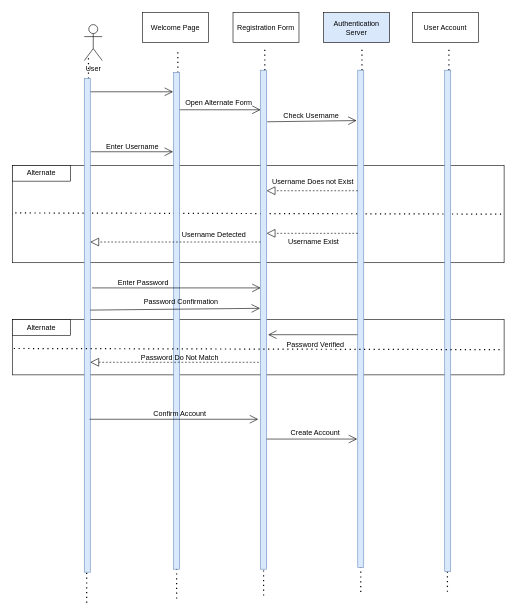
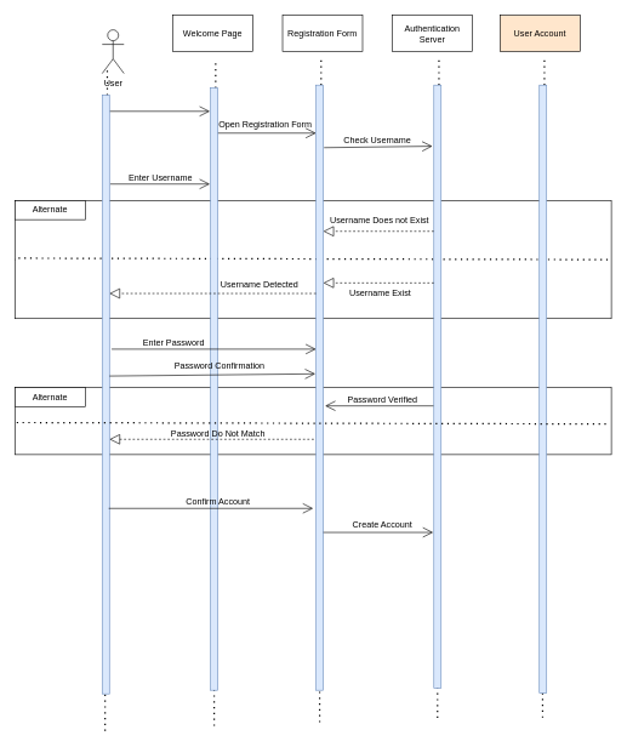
  <mxCell id="0" />
  <mxCell id="1" parent="0" />
  <mxCell id="2" value="" style="rounded=0;whiteSpace=wrap;html=1;" vertex="1" parent="1"><mxGeometry x="20" y="532" width="820" height="92" as="geometry" /></mxCell>
  <mxCell id="3" value="" style="endArrow=none;dashed=1;html=1;dashPattern=1 3;strokeWidth=2;rounded=0;entryX=1;entryY=0.5;entryDx=0;entryDy=0;exitX=0;exitY=0.5;exitDx=0;exitDy=0;" edge="1" parent="1" source="5" target="5"><mxGeometry width="50" height="50" relative="1" as="geometry"><mxPoint x="24" y="369" as="sourcePoint" /><mxPoint x="74" y="319" as="targetPoint" /></mxGeometry></mxCell>
  <mxCell id="4" value="" style="endArrow=none;dashed=1;html=1;dashPattern=1 3;strokeWidth=2;rounded=0;" edge="1" parent="1"><mxGeometry width="50" height="50" relative="1" as="geometry"><mxPoint x="439" y="992" as="sourcePoint" /><mxPoint x="438.5" y="469" as="targetPoint" /></mxGeometry></mxCell>
  <mxCell id="5" value="" style="rounded=0;whiteSpace=wrap;html=1;" vertex="1" parent="1"><mxGeometry x="20" y="275" width="820" height="162" as="geometry" /></mxCell>
  <mxCell id="6" value="" style="endArrow=none;dashed=1;html=1;dashPattern=1 3;strokeWidth=2;rounded=0;" edge="1" parent="1"><mxGeometry width="50" height="50" relative="1" as="geometry"><mxPoint x="294" y="997" as="sourcePoint" /><mxPoint x="293.5" y="470" as="targetPoint" /></mxGeometry></mxCell>
  <mxCell id="7" value="User" style="shape=umlActor;verticalLabelPosition=bottom;verticalAlign=top;html=1;" vertex="1" parent="1"><mxGeometry x="140" y="40" width="30" height="60" as="geometry" /></mxCell>
  <mxCell id="8" value="" style="endArrow=none;dashed=1;html=1;dashPattern=1 3;strokeWidth=2;rounded=0;" edge="1" parent="1" source="33"><mxGeometry width="50" height="50" relative="1" as="geometry"><mxPoint x="144" y="502.6" as="sourcePoint" /><mxPoint x="147" y="91" as="targetPoint" /></mxGeometry></mxCell>
  <mxCell id="9" value="" style="endArrow=none;dashed=1;html=1;dashPattern=1 3;strokeWidth=2;rounded=0;" edge="1" parent="1" target="33"><mxGeometry width="50" height="50" relative="1" as="geometry"><mxPoint x="144" y="1004" as="sourcePoint" /><mxPoint x="147" y="91" as="targetPoint" /></mxGeometry></mxCell>
  <mxCell id="10" value="Welcome Page" style="html=1;whiteSpace=wrap;" vertex="1" parent="1"><mxGeometry x="237" y="20" width="110" height="50" as="geometry" /></mxCell>
  <mxCell id="11" value="Registration Form" style="html=1;whiteSpace=wrap;" vertex="1" parent="1"><mxGeometry x="388" y="20" width="110" height="50" as="geometry" /></mxCell>
- <mxCell id="12" value="Authentication Server" style="html=1;whiteSpace=wrap;fillColor=#dae8fc;" vertex="1" parent="1"><mxGeometry x="539" y="20" width="110" height="50" as="geometry" /></mxCell>
- <mxCell id="13" value="User Account" style="html=1;whiteSpace=wrap;" vertex="1" parent="1"><mxGeometry x="687" y="20" width="110" height="50" as="geometry" /></mxCell>
+ <mxCell id="12" value="Authentication Server" style="html=1;whiteSpace=wrap;" vertex="1" parent="1"><mxGeometry x="539" y="20" width="110" height="50" as="geometry" /></mxCell>
+ <mxCell id="13" value="User Account" style="html=1;whiteSpace=wrap;fillColor=#ffe6cc;" vertex="1" parent="1"><mxGeometry x="687" y="20" width="110" height="50" as="geometry" /></mxCell>
  <mxCell id="14" value="" style="endArrow=none;dashed=1;html=1;dashPattern=1 3;strokeWidth=2;rounded=0;" edge="1" source="32" parent="1"><mxGeometry width="50" height="50" relative="1" as="geometry"><mxPoint x="293" y="492.6" as="sourcePoint" /><mxPoint x="296" y="81" as="targetPoint" /></mxGeometry></mxCell>
  <mxCell id="15" value="" style="endArrow=none;dashed=1;html=1;dashPattern=1 3;strokeWidth=2;rounded=0;" edge="1" source="29" parent="1"><mxGeometry width="50" height="50" relative="1" as="geometry"><mxPoint x="438" y="488.6" as="sourcePoint" /><mxPoint x="441" y="77" as="targetPoint" /></mxGeometry></mxCell>
  <mxCell id="16" value="" style="endArrow=none;dashed=1;html=1;dashPattern=1 3;strokeWidth=2;rounded=0;" edge="1" source="30" parent="1"><mxGeometry width="50" height="50" relative="1" as="geometry"><mxPoint x="600" y="488.6" as="sourcePoint" /><mxPoint x="603" y="77" as="targetPoint" /></mxGeometry></mxCell>
  <mxCell id="17" value="" style="endArrow=none;dashed=1;html=1;dashPattern=1 3;strokeWidth=2;rounded=0;" edge="1" target="30" parent="1"><mxGeometry width="50" height="50" relative="1" as="geometry"><mxPoint x="601" y="986" as="sourcePoint" /><mxPoint x="603" y="77" as="targetPoint" /></mxGeometry></mxCell>
  <mxCell id="18" value="" style="endArrow=none;dashed=1;html=1;dashPattern=1 3;strokeWidth=2;rounded=0;" edge="1" source="31" parent="1"><mxGeometry width="50" height="50" relative="1" as="geometry"><mxPoint x="745" y="488.6" as="sourcePoint" /><mxPoint x="748" y="77" as="targetPoint" /></mxGeometry></mxCell>
  <mxCell id="19" value="" style="endArrow=none;dashed=1;html=1;dashPattern=1 3;strokeWidth=2;rounded=0;" edge="1" parent="1"><mxGeometry width="50" height="50" relative="1" as="geometry"><mxPoint x="745.5" y="985.8" as="sourcePoint" /><mxPoint x="745.5" y="731" as="targetPoint" /></mxGeometry></mxCell>
  <mxCell id="20" value="" style="endArrow=open;endFill=1;endSize=12;html=1;rounded=0;" edge="1" parent="1"><mxGeometry width="160" relative="1" as="geometry"><mxPoint x="150" y="152" as="sourcePoint" /><mxPoint x="288" y="152" as="targetPoint" /></mxGeometry></mxCell>
  <mxCell id="21" value="" style="endArrow=open;endFill=1;endSize=12;html=1;rounded=0;" edge="1" parent="1" target="29"><mxGeometry width="160" relative="1" as="geometry"><mxPoint x="298" y="182" as="sourcePoint" /><mxPoint x="458" y="182" as="targetPoint" /></mxGeometry></mxCell>
- <mxCell id="22" value="Open Alternate Form" style="text;html=1;align=center;verticalAlign=middle;resizable=0;points=[];autosize=1;strokeColor=none;fillColor=none;" vertex="1" parent="1"><mxGeometry x="291" y="157" width="146" height="26" as="geometry" /></mxCell>
+ <mxCell id="22" value="Open Registration Form" style="text;html=1;align=center;verticalAlign=middle;resizable=0;points=[];autosize=1;strokeColor=none;fillColor=none;" vertex="1" parent="1"><mxGeometry x="291" y="157" width="146" height="26" as="geometry" /></mxCell>
  <mxCell id="23" value="" style="endArrow=open;endFill=1;endSize=12;html=1;rounded=0;" edge="1" parent="1"><mxGeometry width="160" relative="1" as="geometry"><mxPoint x="445" y="202" as="sourcePoint" /><mxPoint x="594" y="200" as="targetPoint" /></mxGeometry></mxCell>
  <mxCell id="24" value="Check Username" style="text;html=1;align=center;verticalAlign=middle;resizable=0;points=[];autosize=1;strokeColor=none;fillColor=none;" vertex="1" parent="1"><mxGeometry x="462" y="179" width="111" height="26" as="geometry" /></mxCell>
  <mxCell id="25" value="" style="endArrow=open;endFill=1;endSize=12;html=1;rounded=0;" edge="1" parent="1"><mxGeometry width="160" relative="1" as="geometry"><mxPoint x="151" y="252" as="sourcePoint" /><mxPoint x="288" y="252" as="targetPoint" /></mxGeometry></mxCell>
  <mxCell id="26" value="Enter Username" style="text;html=1;align=center;verticalAlign=middle;resizable=0;points=[];autosize=1;strokeColor=none;fillColor=none;" vertex="1" parent="1"><mxGeometry x="167" y="231" width="105" height="26" as="geometry" /></mxCell>
  <mxCell id="27" value="Alternate" style="rounded=0;whiteSpace=wrap;html=1;" vertex="1" parent="1"><mxGeometry x="20" y="275" width="97" height="26" as="geometry" /></mxCell>
  <mxCell id="28" value="" style="endArrow=none;dashed=1;html=1;dashPattern=1 3;strokeWidth=2;rounded=0;entryX=1;entryY=0.5;entryDx=0;entryDy=0;" edge="1" parent="1" target="5"><mxGeometry width="50" height="50" relative="1" as="geometry"><mxPoint x="25" y="354" as="sourcePoint" /><mxPoint x="75" y="304" as="targetPoint" /></mxGeometry></mxCell>
  <mxCell id="29" value="" style="html=1;points=[[0,0,0,0,5],[0,1,0,0,-5],[1,0,0,0,5],[1,1,0,0,-5]];perimeter=orthogonalPerimeter;outlineConnect=0;targetShapes=umlLifeline;portConstraint=eastwest;newEdgeStyle={&quot;curved&quot;:0,&quot;rounded&quot;:0};fillColor=#dae8fc;strokeColor=#6c8ebf;" vertex="1" parent="1"><mxGeometry x="434" y="116" width="10" height="832" as="geometry" /></mxCell>
  <mxCell id="30" value="" style="html=1;points=[[0,0,0,0,5],[0,1,0,0,-5],[1,0,0,0,5],[1,1,0,0,-5]];perimeter=orthogonalPerimeter;outlineConnect=0;targetShapes=umlLifeline;portConstraint=eastwest;newEdgeStyle={&quot;curved&quot;:0,&quot;rounded&quot;:0};fillColor=#dae8fc;strokeColor=#6c8ebf;" vertex="1" parent="1"><mxGeometry x="596" y="116" width="10" height="829" as="geometry" /></mxCell>
  <mxCell id="31" value="" style="html=1;points=[[0,0,0,0,5],[0,1,0,0,-5],[1,0,0,0,5],[1,1,0,0,-5]];perimeter=orthogonalPerimeter;outlineConnect=0;targetShapes=umlLifeline;portConstraint=eastwest;newEdgeStyle={&quot;curved&quot;:0,&quot;rounded&quot;:0};fillColor=#dae8fc;strokeColor=#6c8ebf;" vertex="1" parent="1"><mxGeometry x="741" y="116" width="10" height="836" as="geometry" /></mxCell>
  <mxCell id="32" value="" style="html=1;points=[[0,0,0,0,5],[0,1,0,0,-5],[1,0,0,0,5],[1,1,0,0,-5]];perimeter=orthogonalPerimeter;outlineConnect=0;targetShapes=umlLifeline;portConstraint=eastwest;newEdgeStyle={&quot;curved&quot;:0,&quot;rounded&quot;:0};fillColor=#dae8fc;strokeColor=#6c8ebf;" vertex="1" parent="1"><mxGeometry x="289" y="120" width="10" height="828" as="geometry" /></mxCell>
  <mxCell id="33" value="" style="html=1;points=[[0,0,0,0,5],[0,1,0,0,-5],[1,0,0,0,5],[1,1,0,0,-5]];perimeter=orthogonalPerimeter;outlineConnect=0;targetShapes=umlLifeline;portConstraint=eastwest;newEdgeStyle={&quot;curved&quot;:0,&quot;rounded&quot;:0};fillColor=#dae8fc;strokeColor=#6c8ebf;" vertex="1" parent="1"><mxGeometry x="140" y="130" width="10" height="823" as="geometry" /></mxCell>
  <mxCell id="34" value="" style="endArrow=block;dashed=1;endFill=0;endSize=12;html=1;rounded=0;" edge="1" parent="1" source="30" target="29"><mxGeometry width="160" relative="1" as="geometry"><mxPoint x="542" y="314" as="sourcePoint" /><mxPoint x="705" y="314" as="targetPoint" /><Array as="points"><mxPoint x="530" y="317" /></Array></mxGeometry></mxCell>
  <mxCell id="35" value="Username Does not Exist" style="text;html=1;align=center;verticalAlign=middle;resizable=0;points=[];autosize=1;strokeColor=none;fillColor=none;" vertex="1" parent="1"><mxGeometry x="444" y="290" width="154" height="26" as="geometry" /></mxCell>
  <mxCell id="36" value="" style="endArrow=block;dashed=1;endFill=0;endSize=12;html=1;rounded=0;" edge="1" parent="1"><mxGeometry width="160" relative="1" as="geometry"><mxPoint x="596" y="388" as="sourcePoint" /><mxPoint x="444" y="388" as="targetPoint" /><Array as="points"><mxPoint x="530" y="388" /></Array></mxGeometry></mxCell>
  <mxCell id="37" value="Username Exist" style="text;html=1;align=center;verticalAlign=middle;resizable=0;points=[];autosize=1;strokeColor=none;fillColor=none;" vertex="1" parent="1"><mxGeometry x="470" y="390" width="103" height="26" as="geometry" /></mxCell>
  <mxCell id="38" value="" style="endArrow=block;dashed=1;endFill=0;endSize=12;html=1;rounded=0;" edge="1" parent="1" target="33"><mxGeometry width="160" relative="1" as="geometry"><mxPoint x="434" y="402.5" as="sourcePoint" /><mxPoint x="282" y="402.5" as="targetPoint" /><Array as="points"><mxPoint x="368" y="402.5" /></Array></mxGeometry></mxCell>
  <mxCell id="39" value="Username Detected" style="text;html=1;align=center;verticalAlign=middle;resizable=0;points=[];autosize=1;strokeColor=none;fillColor=none;" vertex="1" parent="1"><mxGeometry x="293" y="378" width="125" height="26" as="geometry" /></mxCell>
  <mxCell id="40" value="" style="endArrow=open;endFill=1;endSize=12;html=1;rounded=0;" edge="1" parent="1" target="29"><mxGeometry width="160" relative="1" as="geometry"><mxPoint x="153" y="479" as="sourcePoint" /><mxPoint x="432" y="476" as="targetPoint" /></mxGeometry></mxCell>
  <mxCell id="41" value="" style="endArrow=open;endFill=1;endSize=12;html=1;rounded=0;" edge="1" parent="1"><mxGeometry width="160" relative="1" as="geometry"><mxPoint x="150" y="516" as="sourcePoint" /><mxPoint x="433" y="513" as="targetPoint" /></mxGeometry></mxCell>
  <mxCell id="42" value="Enter Password" style="text;html=1;align=center;verticalAlign=middle;resizable=0;points=[];autosize=1;strokeColor=none;fillColor=none;" vertex="1" parent="1"><mxGeometry x="186" y="457" width="103" height="26" as="geometry" /></mxCell>
  <mxCell id="43" value="Password Confirmation" style="text;html=1;align=center;verticalAlign=middle;resizable=0;points=[];autosize=1;strokeColor=none;fillColor=none;" vertex="1" parent="1"><mxGeometry x="230" y="490" width="142" height="26" as="geometry" /></mxCell>
  <mxCell id="44" value="" style="endArrow=open;endFill=1;endSize=12;html=1;rounded=0;" edge="1" parent="1"><mxGeometry width="160" relative="1" as="geometry"><mxPoint x="595.5" y="557" as="sourcePoint" /><mxPoint x="446.5" y="557" as="targetPoint" /></mxGeometry></mxCell>
- <mxCell id="45" value="Password Verified" style="text;html=1;align=center;verticalAlign=middle;resizable=0;points=[];autosize=1;strokeColor=none;fillColor=none;" vertex="1" parent="1"><mxGeometry x="468" y="561" width="114" height="26" as="geometry" /></mxCell>
+ <mxCell id="45" value="Password Verified" style="text;html=1;align=center;verticalAlign=middle;resizable=0;points=[];autosize=1;strokeColor=none;fillColor=none;" vertex="1" parent="1"><mxGeometry x="468" y="536" width="114" height="26" as="geometry" /></mxCell>
  <mxCell id="46" value="Password Do Not Match" style="text;html=1;align=center;verticalAlign=middle;resizable=0;points=[];autosize=1;strokeColor=none;fillColor=none;" vertex="1" parent="1"><mxGeometry x="225" y="582" width="147" height="26" as="geometry" /></mxCell>
  <mxCell id="47" value="" style="endArrow=block;dashed=1;endFill=0;endSize=12;html=1;rounded=0;" edge="1" parent="1" target="33"><mxGeometry width="160" relative="1" as="geometry"><mxPoint x="431" y="603" as="sourcePoint" /><mxPoint x="147" y="603.5" as="targetPoint" /><Array as="points"><mxPoint x="365" y="603" /></Array></mxGeometry></mxCell>
  <mxCell id="48" value="" style="endArrow=none;dashed=1;html=1;dashPattern=1 3;strokeWidth=2;rounded=0;entryX=1;entryY=0.5;entryDx=0;entryDy=0;" edge="1" parent="1"><mxGeometry width="50" height="50" relative="1" as="geometry"><mxPoint x="22.5" y="580" as="sourcePoint" /><mxPoint x="837.5" y="582" as="targetPoint" /></mxGeometry></mxCell>
  <mxCell id="49" value="Alternate" style="rounded=0;whiteSpace=wrap;html=1;" vertex="1" parent="1"><mxGeometry x="20" y="532" width="97" height="26" as="geometry" /></mxCell>
  <mxCell id="50" value="" style="endArrow=open;endFill=1;endSize=12;html=1;rounded=0;" edge="1" parent="1"><mxGeometry width="160" relative="1" as="geometry"><mxPoint x="149" y="698" as="sourcePoint" /><mxPoint x="430" y="698" as="targetPoint" /></mxGeometry></mxCell>
  <mxCell id="51" value="Confirm Account" style="text;html=1;align=center;verticalAlign=middle;resizable=0;points=[];autosize=1;strokeColor=none;fillColor=none;" vertex="1" parent="1"><mxGeometry x="245.5" y="676" width="106" height="26" as="geometry" /></mxCell>
  <mxCell id="52" value="" style="endArrow=open;endFill=1;endSize=12;html=1;rounded=0;" edge="1" parent="1"><mxGeometry width="160" relative="1" as="geometry"><mxPoint x="444" y="731" as="sourcePoint" /><mxPoint x="595" y="731" as="targetPoint" /></mxGeometry></mxCell>
  <mxCell id="53" value="Create Account" style="text;html=1;align=center;verticalAlign=middle;resizable=0;points=[];autosize=1;strokeColor=none;fillColor=none;" vertex="1" parent="1"><mxGeometry x="475" y="707" width="100" height="26" as="geometry" /></mxCell>
